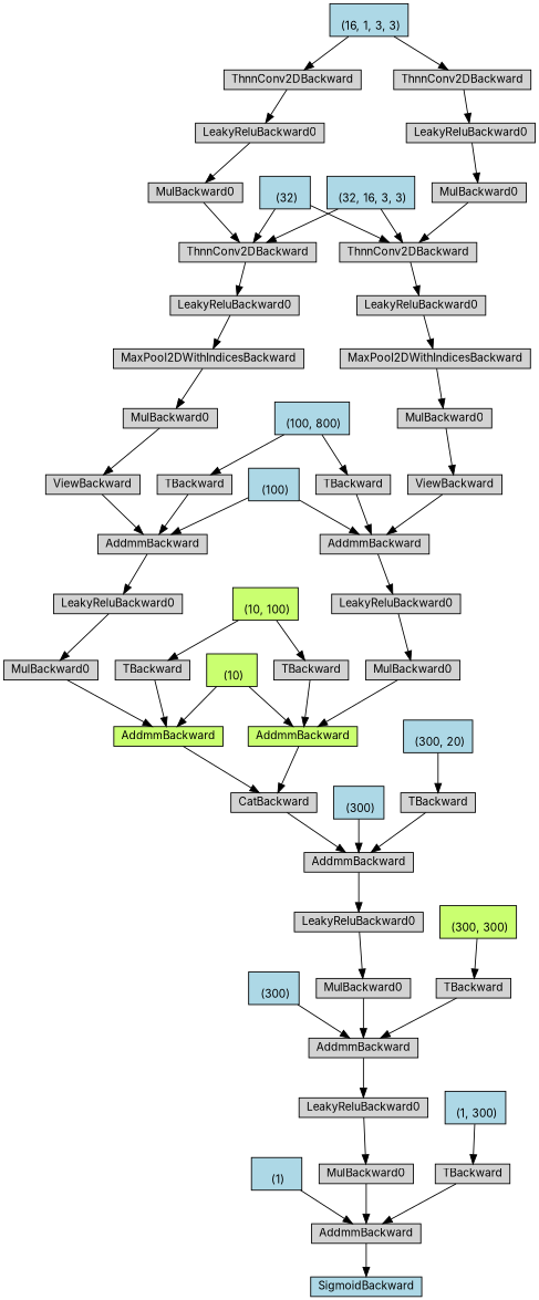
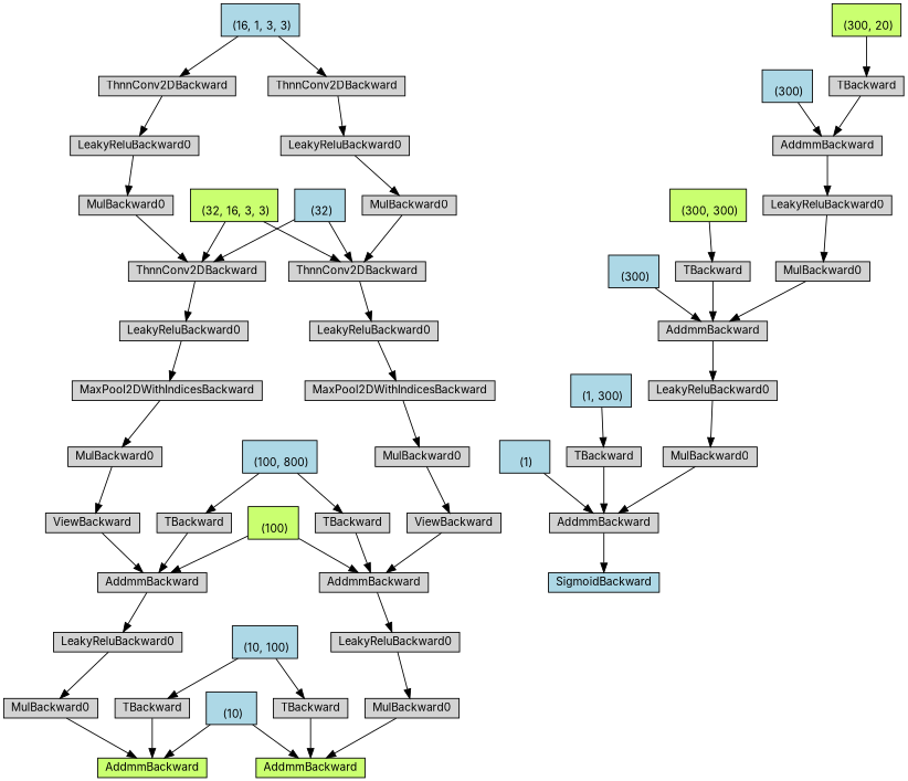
  digraph {
    fontname=Inter
    node [align=left fontname=Inter fontsize=12 ranksep=0.1 shape=box style=filled]
    edge [fontname=Inter]
    n1 [fillcolor=darkolivegreen1 height=0.2 label=AddmmBackward]
-   n2 [height=0.2 label=CatBackward]
    n3 [height=0.2 label=AddmmBackward]
-   n4 [fillcolor=darkolivegreen1 height=0.2 label="\n (10)"]
+   n4 [fillcolor=lightblue height=0.2 label="\n (10)"]
    n5 [fillcolor=darkolivegreen1 height=0.2 label=AddmmBackward]
    n6 [height=0.2 label=MulBackward0]
    n7 [height=0.2 label=LeakyReluBackward0]
    n8 [height=0.2 label=AddmmBackward]
-   n9 [fillcolor=lightblue height=0.2 label="\n (100)"]
+   n9 [fillcolor=darkolivegreen1 height=0.2 label="\n (100)"]
    n10 [height=0.2 label=AddmmBackward]
    n11 [height=0.2 label=LeakyReluBackward0]
    n12 [height=0.2 label=ViewBackward]
    n13 [height=0.2 label=MulBackward0]
    n14 [height=0.2 label=MaxPool2DWithIndicesBackward]
    n15 [height=0.2 label=LeakyReluBackward0]
    n16 [height=0.2 label=ThnnConv2DBackward]
    n17 [height=0.2 label=MulBackward0]
    n18 [height=0.2 label=LeakyReluBackward0]
    n19 [height=0.2 label=ThnnConv2DBackward]
    n20 [fillcolor=lightblue height=0.2 label="\n (16, 1, 3, 3)"]
    n21 [height=0.2 label=ThnnConv2DBackward]
    n22 [height=0.2 label=LeakyReluBackward0]
-   n23 [fillcolor=lightblue height=0.2 label="\n (32, 16, 3, 3)"]
+   n23 [fillcolor=darkolivegreen1 height=0.2 label="\n (32, 16, 3, 3)"]
    n24 [height=0.2 label=ThnnConv2DBackward]
    n25 [height=0.2 label=LeakyReluBackward0]
    n26 [fillcolor=lightblue height=0.2 label="\n (32)"]
    n27 [height=0.2 label=TBackward]
    n28 [fillcolor=lightblue height=0.2 label="\n (100, 800)"]
    n29 [height=0.2 label=TBackward]
    n30 [height=0.2 label=TBackward]
-   n31 [fillcolor=darkolivegreen1 height=0.2 label="\n (10, 100)"]
+   n31 [fillcolor=lightblue height=0.2 label="\n (10, 100)"]
    n32 [height=0.2 label=TBackward]
    n33 [height=0.2 label=MulBackward0]
    n34 [height=0.2 label=ViewBackward]
    n35 [height=0.2 label=MulBackward0]
    n36 [height=0.2 label=MaxPool2DWithIndicesBackward]
    n37 [height=0.2 label=MulBackward0]
    n38 [fillcolor=lightblue height=0.2 label=SigmoidBackward]
    n39 [height=0.2 label=AddmmBackward]
    n40 [fillcolor=lightblue height=0.2 label="\n (1)"]
    n41 [height=0.2 label=MulBackward0]
    n42 [height=0.2 label=LeakyReluBackward0]
    n43 [height=0.2 label=AddmmBackward]
    n44 [fillcolor=lightblue height=0.2 label="\n (300)"]
    n45 [height=0.2 label=MulBackward0]
    n46 [height=0.2 label=LeakyReluBackward0]
    n47 [fillcolor=lightblue height=0.2 label="\n (300)"]
    n48 [height=0.2 label=TBackward]
-   n49 [fillcolor=lightblue height=0.2 label="\n (300, 20)"]
+   n49 [fillcolor=darkolivegreen1 height=0.2 label="\n (300, 20)"]
    n50 [height=0.2 label=TBackward]
    n51 [fillcolor=darkolivegreen1 height=0.2 label="\n (300, 300)"]
    n52 [height=0.2 label=TBackward]
    n53 [fillcolor=lightblue height=0.2 label="\n (1, 300)"]
-   n1 -> n2
-   n2 -> n3
    n3 -> n46
    n4 -> n1
    n4 -> n5
-   n5 -> n2
    n6 -> n1
    n7 -> n6
    n8 -> n7
    n9 -> n8
    n9 -> n10
    n10 -> n11
    n11 -> n33
    n12 -> n8
    n13 -> n12
    n14 -> n13
    n15 -> n14
    n16 -> n15
    n17 -> n16
    n18 -> n17
    n19 -> n18
    n20 -> n19
    n20 -> n21
    n21 -> n22
    n22 -> n37
    n23 -> n16
    n23 -> n24
    n24 -> n25
    n25 -> n36
    n26 -> n16
    n26 -> n24
    n27 -> n8
    n28 -> n27
    n28 -> n29
    n29 -> n10
    n30 -> n1
    n31 -> n30
    n31 -> n32
    n32 -> n5
    n33 -> n5
    n34 -> n10
    n35 -> n34
    n36 -> n35
    n37 -> n24
    n39 -> n38
    n40 -> n39
    n41 -> n39
    n42 -> n41
    n43 -> n42
    n44 -> n43
    n45 -> n43
    n46 -> n45
    n47 -> n3
    n48 -> n3
    n49 -> n48
    n50 -> n43
    n51 -> n50
    n52 -> n39
    n53 -> n52
  }
